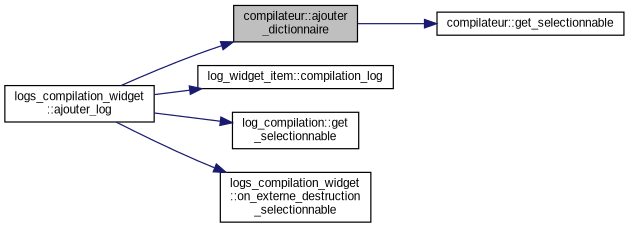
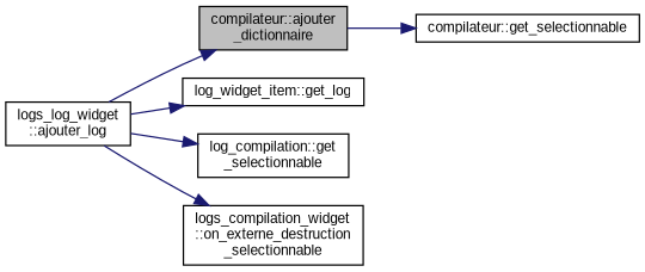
  digraph {
    fontname="Liberation Sans"
    rankdir=LR
    node [color=black fillcolor=white fontname="Liberation Sans" fontsize=10 shape=record style=filled]
    edge [color=midnightblue fontname="Liberation Sans" fontsize=10 labelfontname=Helvetica labelfontsize=10 style=solid]
    n1 [fillcolor=grey75 fontcolor=black height=0.2 label="compilateur::ajouter\l_dictionnaire" width=0.4]
    n2 [height=0.2 label="compilateur::get_selectionnable" width=0.4]
-   n3 [height=0.2 label="logs_compilation_widget\l::ajouter_log" width=0.4]
-   n4 [height=0.2 label="log_widget_item::compilation_log" width=0.4]
+   n3 [height=0.2 label="logs_log_widget\l::ajouter_log" width=0.4]
+   n4 [height=0.2 label="log_widget_item::get_log" width=0.4]
    n5 [height=0.2 label="log_compilation::get\l_selectionnable" width=0.4]
    n6 [height=0.2 label="logs_compilation_widget\l::on_externe_destruction\l_selectionnable" width=0.4]
    n1 -> n2
    n3 -> n1
    n3 -> n4
    n3 -> n5
    n3 -> n6
  }
